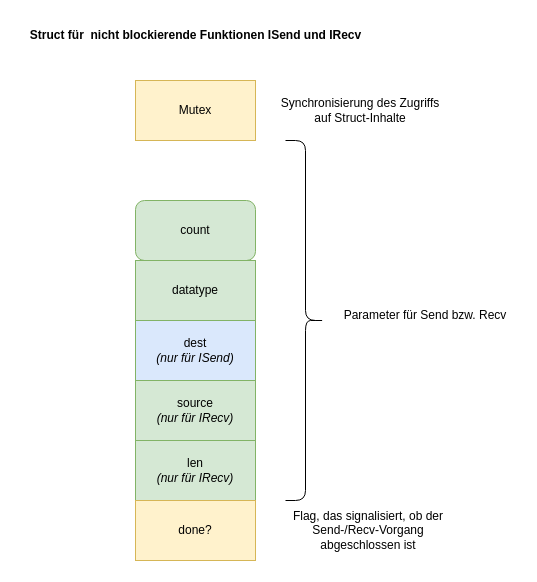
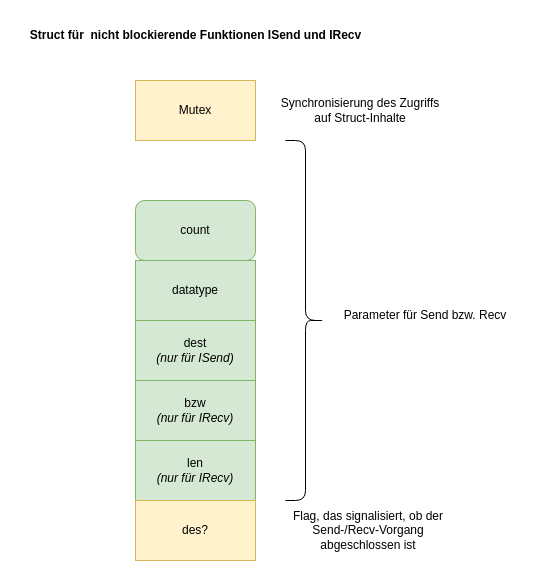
  <mxCell id="0" />
  <mxCell id="1" parent="0" />
  <mxCell id="2" value="Mutex" style="rounded=0;whiteSpace=wrap;html=1;fillColor=#fff2cc;strokeColor=#d6b656;" parent="1" vertex="1"><mxGeometry x="135" y="80" width="120" height="60" as="geometry" /></mxCell>
  <mxCell id="3" value="count" style="whiteSpace=wrap;html=1;fillColor=#d5e8d4;strokeColor=#82b366;rounded=1;" parent="1" vertex="1"><mxGeometry x="135" y="200" width="120" height="60" as="geometry" /></mxCell>
  <mxCell id="4" value="datatype" style="rounded=0;whiteSpace=wrap;html=1;fillColor=#d5e8d4;strokeColor=#82b366;" parent="1" vertex="1"><mxGeometry x="135" y="260" width="120" height="60" as="geometry" /></mxCell>
- <mxCell id="5" value="dest&lt;br&gt;&lt;i&gt;(nur für ISend)&lt;/i&gt;" style="rounded=0;whiteSpace=wrap;html=1;fillColor=#dae8fc;strokeColor=#82b366;" parent="1" vertex="1"><mxGeometry x="135" y="320" width="120" height="60" as="geometry" /></mxCell>
- <mxCell id="6" value="source&lt;br&gt;&lt;i&gt;(nur für IRecv)&lt;/i&gt;" style="rounded=0;whiteSpace=wrap;html=1;fillColor=#d5e8d4;strokeColor=#82b366;" parent="1" vertex="1"><mxGeometry x="135" y="380" width="120" height="60" as="geometry" /></mxCell>
+ <mxCell id="5" value="dest&lt;br&gt;&lt;i&gt;(nur für ISend)&lt;/i&gt;" style="rounded=0;whiteSpace=wrap;html=1;fillColor=#d5e8d4;strokeColor=#82b366;" parent="1" vertex="1"><mxGeometry x="135" y="320" width="120" height="60" as="geometry" /></mxCell>
+ <mxCell id="6" value="bzw&lt;br&gt;&lt;i&gt;(nur für IRecv)&lt;/i&gt;" style="rounded=0;whiteSpace=wrap;html=1;fillColor=#d5e8d4;strokeColor=#82b366;" parent="1" vertex="1"><mxGeometry x="135" y="380" width="120" height="60" as="geometry" /></mxCell>
  <mxCell id="7" value="len&lt;br&gt;&lt;i&gt;(nur für IRecv)&lt;/i&gt;" style="rounded=0;whiteSpace=wrap;html=1;fillColor=#d5e8d4;strokeColor=#82b366;" parent="1" vertex="1"><mxGeometry x="135" y="440" width="120" height="60" as="geometry" /></mxCell>
  <mxCell id="8" value="" style="shape=curlyBracket;whiteSpace=wrap;html=1;rounded=1;flipH=1;labelPosition=right;verticalLabelPosition=middle;align=left;verticalAlign=middle;" parent="1" vertex="1"><mxGeometry x="285" y="140" width="40" height="360" as="geometry" /></mxCell>
  <mxCell id="9" value="Synchronisierung des Zugriffs auf Struct-Inhalte" style="text;html=1;strokeColor=none;fillColor=none;align=center;verticalAlign=middle;whiteSpace=wrap;rounded=0;" parent="1" vertex="1"><mxGeometry x="270" y="95" width="180" height="30" as="geometry" /></mxCell>
  <mxCell id="10" value="Parameter für Send bzw. Recv" style="text;html=1;strokeColor=none;fillColor=none;align=center;verticalAlign=middle;whiteSpace=wrap;rounded=0;" parent="1" vertex="1"><mxGeometry x="335" y="300" width="180" height="30" as="geometry" /></mxCell>
  <mxCell id="11" value="&lt;b&gt;Struct für&amp;nbsp; nicht blockierende Funktionen ISend und IRecv&lt;/b&gt;" style="text;html=1;align=center;verticalAlign=middle;resizable=0;points=[];autosize=1;strokeColor=none;fillColor=none;" parent="1" vertex="1"><mxGeometry x="20" y="20" width="350" height="30" as="geometry" /></mxCell>
- <mxCell id="12" value="done?" style="rounded=0;whiteSpace=wrap;html=1;fillColor=#fff2cc;strokeColor=#d6b656;" vertex="1" parent="1"><mxGeometry x="135" y="500" width="120" height="60" as="geometry" /></mxCell>
+ <mxCell id="12" value="des?" style="rounded=0;whiteSpace=wrap;html=1;fillColor=#fff2cc;strokeColor=#d6b656;" vertex="1" parent="1"><mxGeometry x="135" y="500" width="120" height="60" as="geometry" /></mxCell>
  <mxCell id="13" value="Flag, das signalisiert, ob der Send-/Recv-Vorgang abgeschlossen ist" style="text;html=1;strokeColor=none;fillColor=none;align=center;verticalAlign=middle;whiteSpace=wrap;rounded=0;" vertex="1" parent="1"><mxGeometry x="270" y="515" width="196" height="30" as="geometry" /></mxCell>
